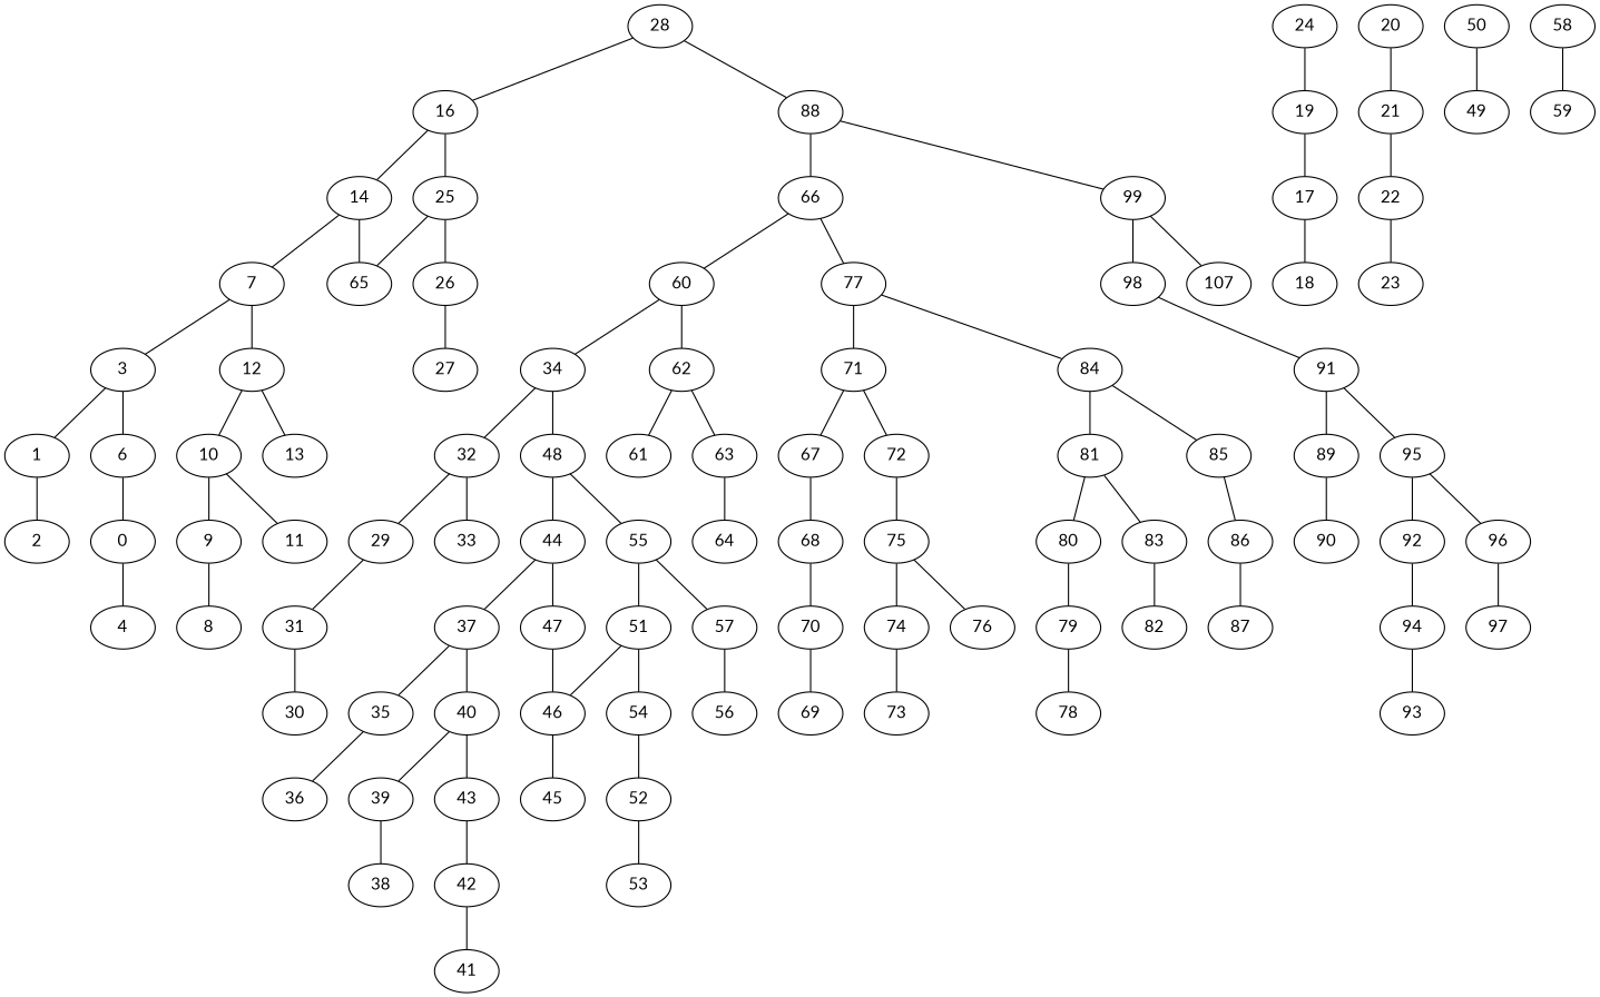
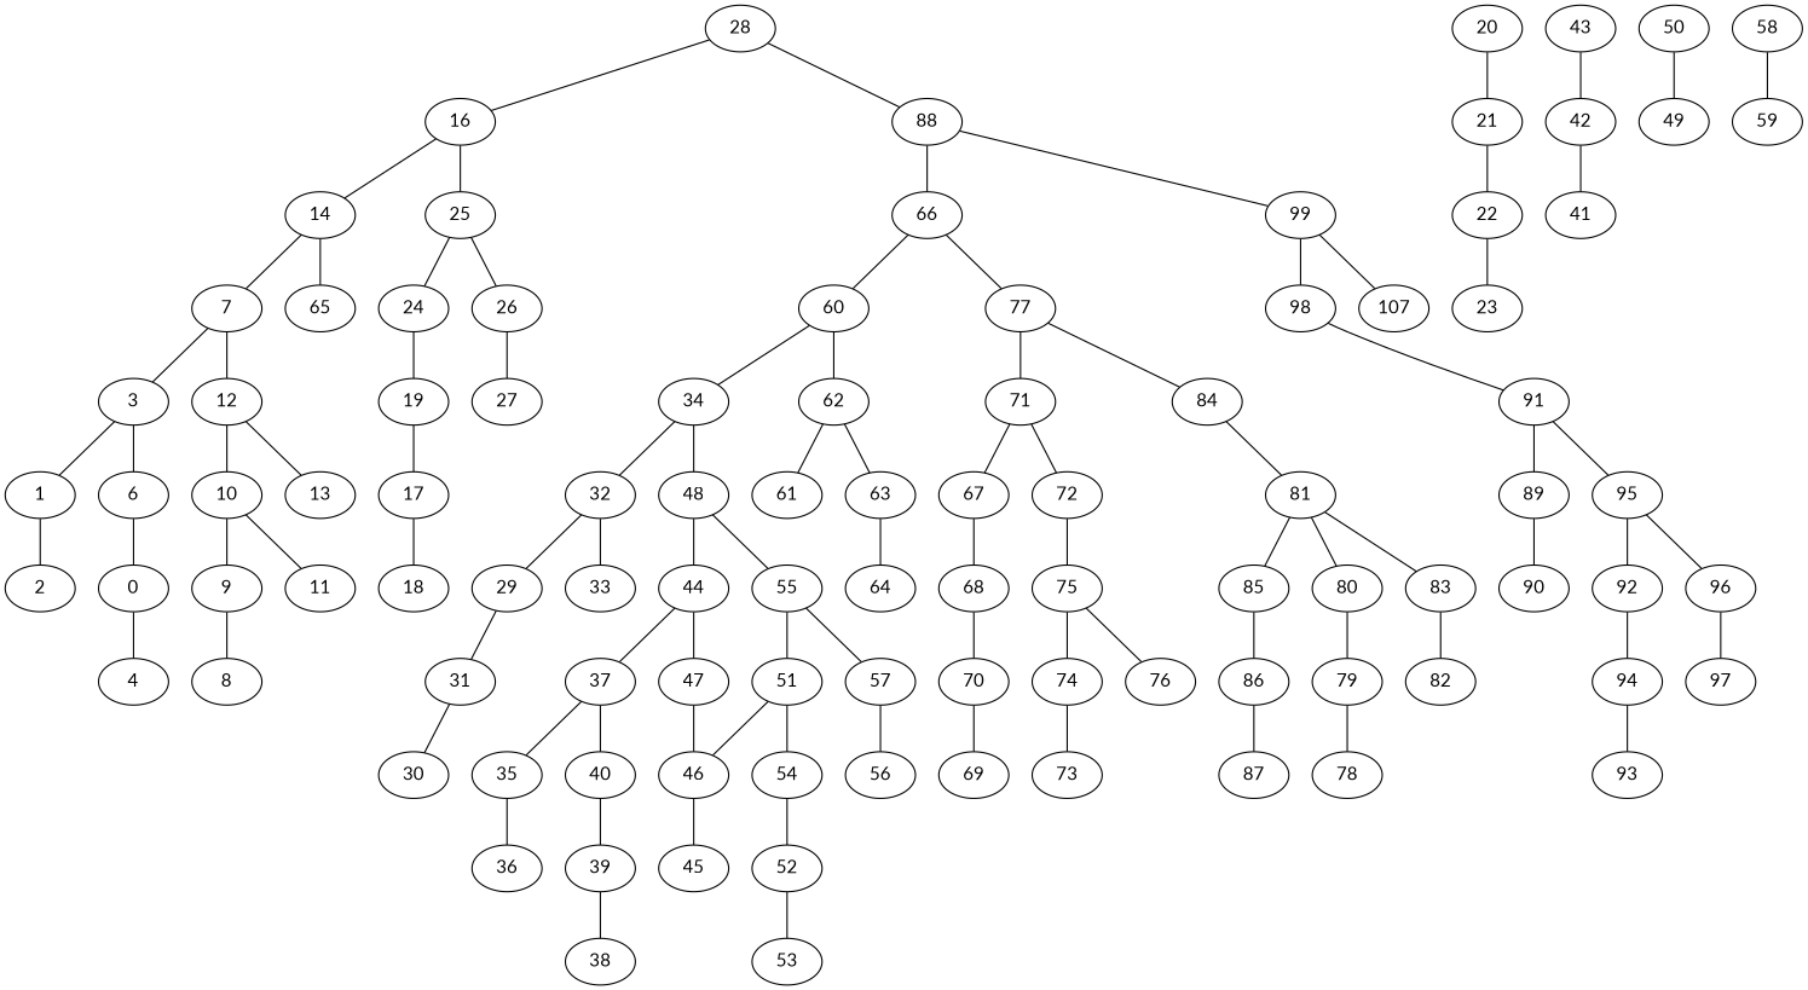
  graph {
    fontname=Lato
    node [fontname=Lato]
    edge [fontname=Lato]
    n1 [label=28]
    n2 [label=16]
    n3 [label=88]
    n4 [label=14]
    n5 [label=25]
    n6 [label=66]
    n7 [label=99]
    n8 [label=7]
    n9 [label=65]
    n10 [label=24]
    n11 [label=26]
    n12 [label=60]
    n13 [label=77]
    n14 [label=98]
    n15 [label=107]
    n16 [label=3]
    n17 [label=12]
    n18 [label=19]
    n19 [label=27]
    n20 [label=1]
    n21 [label=6]
    n22 [label=10]
    n23 [label=13]
    n24 [label=2]
    n25 [label=0]
    n26 [label=9]
    n27 [label=11]
    n28 [label=4]
    n29 [label=8]
    n30 [label=17]
    n31 [label=18]
    n32 [label=20]
    n33 [label=21]
    n34 [label=22]
    n35 [label=23]
    n36 [label=34]
    n37 [label=62]
    n38 [label=71]
    n39 [label=84]
    n40 [label=91]
    n41 [label=32]
    n42 [label=48]
    n43 [label=61]
    n44 [label=63]
    n45 [label=67]
    n46 [label=72]
    n47 [label=81]
    n48 [label=85]
    n49 [label=29]
    n50 [label=33]
    n51 [label=44]
    n52 [label=55]
    n53 [label=64]
    n54 [label=31]
    n55 [label=37]
    n56 [label=47]
    n57 [label=51]
    n58 [label=57]
    n59 [label=30]
    n60 [label=35]
    n61 [label=40]
    n62 [label=46]
    n63 [label=54]
    n64 [label=56]
    n65 [label=36]
    n66 [label=39]
    n67 [label=43]
    n68 [label=45]
    n69 [label=38]
    n70 [label=42]
    n71 [label=41]
    n72 [label=50]
    n73 [label=49]
    n74 [label=52]
    n75 [label=58]
    n76 [label=59]
    n77 [label=53]
    n78 [label=68]
    n79 [label=75]
    n80 [label=80]
    n81 [label=83]
    n82 [label=86]
    n83 [label=70]
    n84 [label=74]
    n85 [label=76]
    n86 [label=69]
    n87 [label=73]
    n88 [label=79]
    n89 [label=82]
    n90 [label=87]
    n91 [label=78]
    n92 [label=89]
    n93 [label=95]
    n94 [label=90]
    n95 [label=92]
    n96 [label=96]
    n97 [label=94]
    n98 [label=97]
    n99 [label=93]
    n1 -- n2
    n1 -- n3
    n2 -- n4
    n2 -- n5
    n3 -- n6
    n3 -- n7
    n4 -- n8
    n4 -- n9
-   n5 -- n9
+   n5 -- n10
    n5 -- n11
    n6 -- n12
    n6 -- n13
    n7 -- n14
    n7 -- n15
    n8 -- n16
    n8 -- n17
    n10 -- n18
    n11 -- n19
    n12 -- n36
    n12 -- n37
    n13 -- n38
    n13 -- n39
    n14 -- n40
    n16 -- n20
    n16 -- n21
    n17 -- n22
    n17 -- n23
    n18 -- n30
    n20 -- n24
    n21 -- n25
    n22 -- n26
    n22 -- n27
    n25 -- n28
    n26 -- n29
    n30 -- n31
    n32 -- n33
    n33 -- n34
    n34 -- n35
    n36 -- n41
    n36 -- n42
    n37 -- n43
    n37 -- n44
    n38 -- n45
    n38 -- n46
    n39 -- n47
-   n39 -- n48
+   n47 -- n48
    n40 -- n92
    n40 -- n93
    n41 -- n49
    n41 -- n50
    n42 -- n51
    n42 -- n52
    n44 -- n53
    n45 -- n78
    n46 -- n79
    n47 -- n80
    n47 -- n81
    n48 -- n82
    n49 -- n54
    n51 -- n55
    n51 -- n56
    n52 -- n57
    n52 -- n58
    n54 -- n59
    n55 -- n60
    n55 -- n61
    n56 -- n62
    n57 -- n62
    n57 -- n63
    n58 -- n64
    n60 -- n65
    n61 -- n66
-   n61 -- n67
    n62 -- n68
    n63 -- n74
    n66 -- n69
    n67 -- n70
    n70 -- n71
    n72 -- n73
    n74 -- n77
    n75 -- n76
    n78 -- n83
    n79 -- n84
    n79 -- n85
    n80 -- n88
    n81 -- n89
    n82 -- n90
    n83 -- n86
    n84 -- n87
    n88 -- n91
    n92 -- n94
    n93 -- n95
    n93 -- n96
    n95 -- n97
    n96 -- n98
    n97 -- n99
  }
